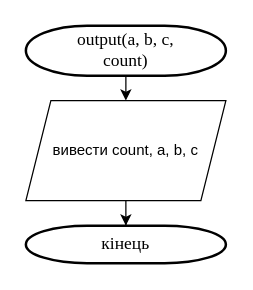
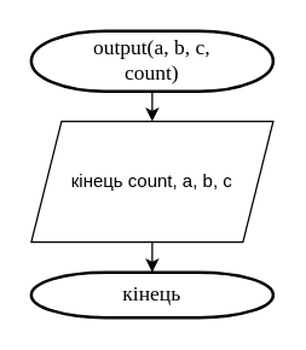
  <mxCell id="0" />
  <mxCell id="1" parent="0" />
  <mxCell id="2" style="edgeStyle=orthogonalEdgeStyle;rounded=0;orthogonalLoop=1;jettySize=auto;html=1;exitX=0.5;exitY=1;exitDx=0;exitDy=0;exitPerimeter=0;entryX=0.5;entryY=0;entryDx=0;entryDy=0;" edge="1" parent="1" source="3" target="6"><mxGeometry relative="1" as="geometry" /></mxCell>
  <mxCell id="3" value="&lt;span lang=&quot;EN-US&quot; style=&quot;font-family: &amp;#34;times new roman&amp;#34; , serif&quot;&gt;&lt;font style=&quot;font-size: 14px&quot;&gt;output(a, b, c,&lt;br/&gt;count)&lt;/font&gt;&lt;/span&gt;" style="strokeWidth=2;html=1;shape=mxgraph.flowchart.terminator;whiteSpace=wrap;" vertex="1" parent="1"><mxGeometry x="20" y="20" width="160" height="40" as="geometry" /></mxCell>
  <mxCell id="4" value="&lt;font face=&quot;times new roman, serif&quot;&gt;&lt;span style=&quot;font-size: 14px&quot;&gt;кінець&lt;/span&gt;&lt;/font&gt;" style="strokeWidth=2;html=1;shape=mxgraph.flowchart.terminator;whiteSpace=wrap;" vertex="1" parent="1"><mxGeometry x="20" y="180" width="160" height="30" as="geometry" /></mxCell>
  <mxCell id="5" value="" style="edgeStyle=orthogonalEdgeStyle;rounded=0;orthogonalLoop=1;jettySize=auto;html=1;" edge="1" parent="1" source="6" target="4"><mxGeometry relative="1" as="geometry" /></mxCell>
- <mxCell id="6" value="вивести count, a, b, c" style="shape=parallelogram;perimeter=parallelogramPerimeter;whiteSpace=wrap;html=1;fixedSize=1;" vertex="1" parent="1"><mxGeometry x="20" y="80" width="160" height="80" as="geometry" /></mxCell>
+ <mxCell id="6" value="кінець count, a, b, c" style="shape=parallelogram;perimeter=parallelogramPerimeter;whiteSpace=wrap;html=1;fixedSize=1;" vertex="1" parent="1"><mxGeometry x="20" y="80" width="160" height="80" as="geometry" /></mxCell>
